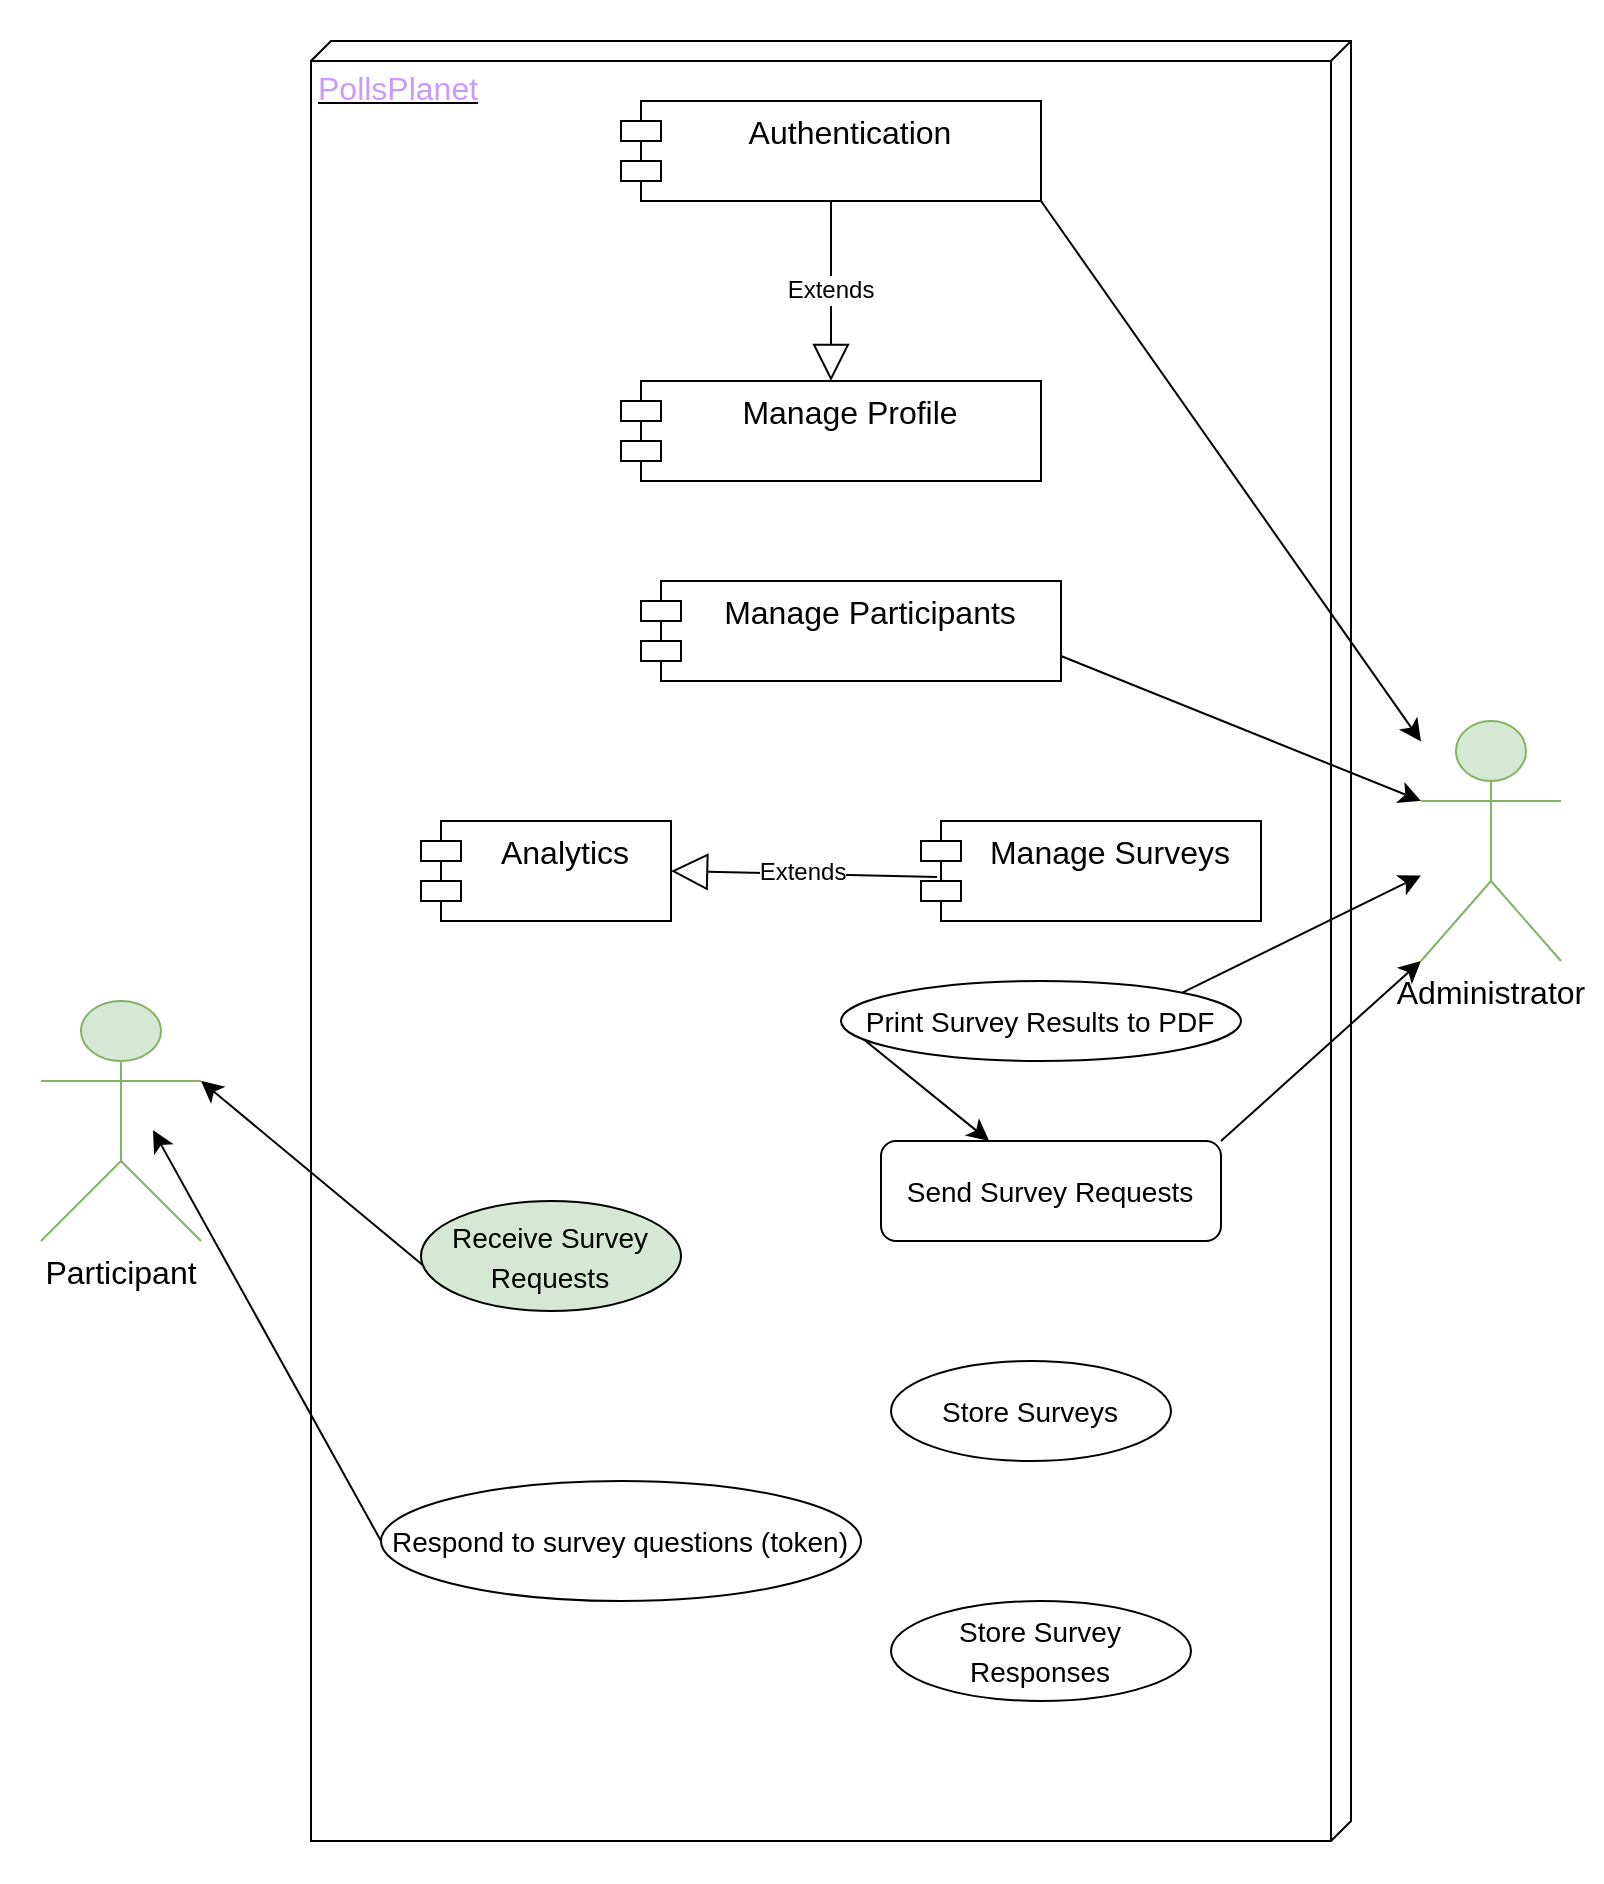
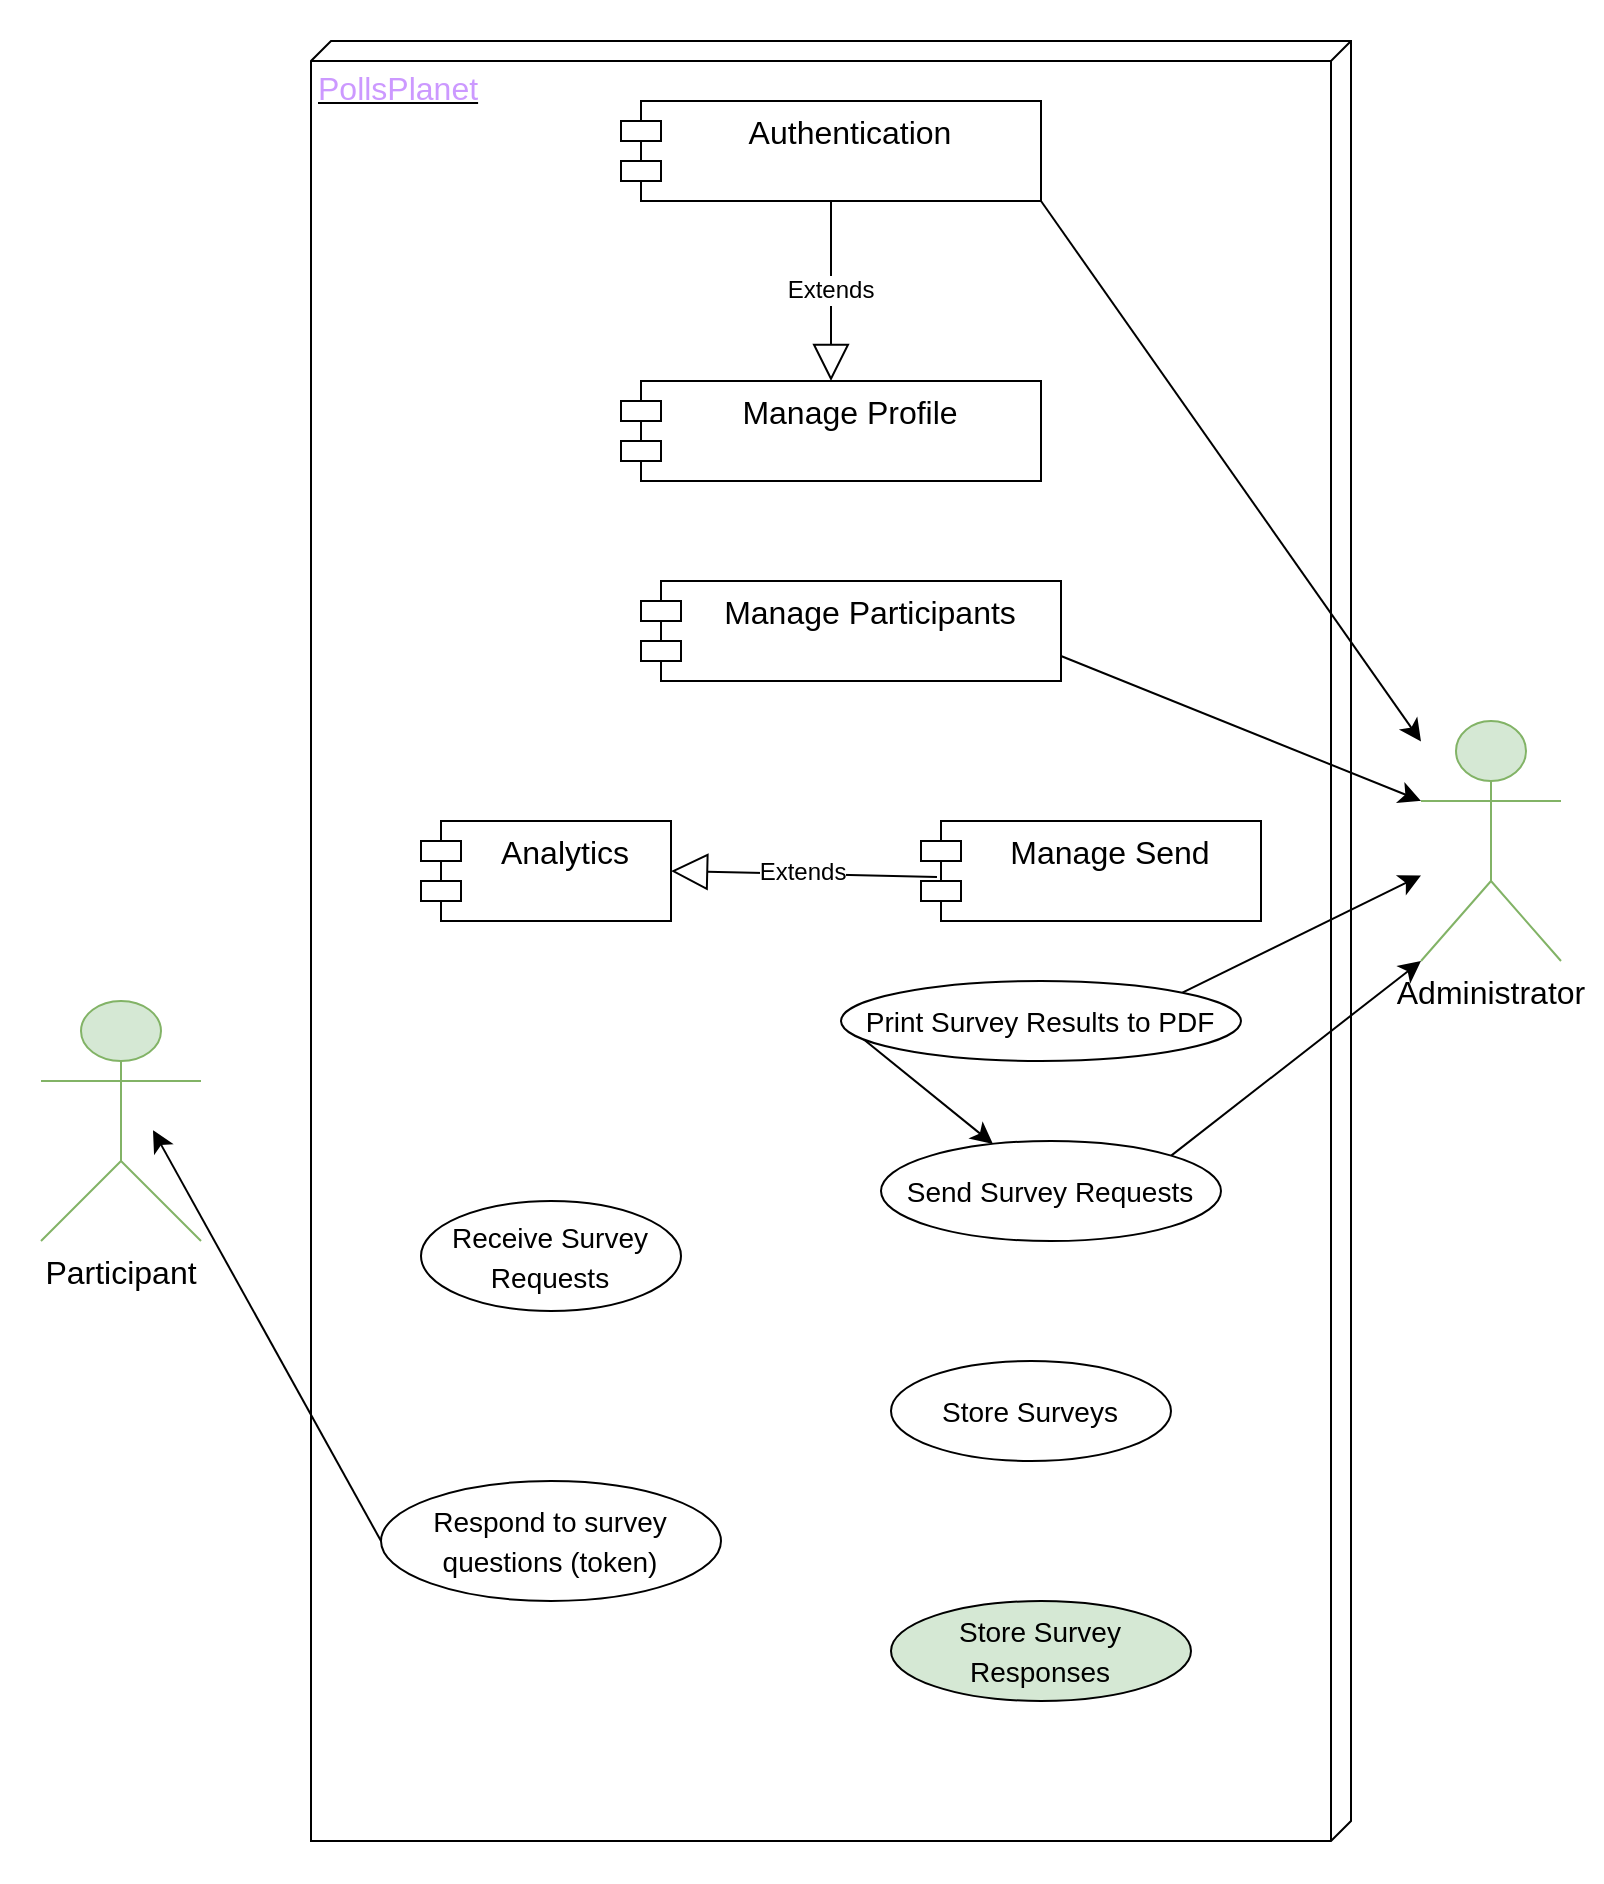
  <mxCell id="0" />
  <mxCell id="1" parent="0" />
  <mxCell id="2" value="Participant" style="shape=umlActor;verticalLabelPosition=bottom;verticalAlign=top;html=1;fontSize=16;fillColor=#d5e8d4;strokeColor=#82b366;" parent="1" vertex="1"><mxGeometry x="20" y="500" width="80" height="120" as="geometry" /></mxCell>
  <mxCell id="3" value="Administrator" style="shape=umlActor;verticalLabelPosition=bottom;verticalAlign=top;html=1;fontSize=16;fillColor=#d5e8d4;strokeColor=#82b366;" parent="1" vertex="1"><mxGeometry x="710" y="360" width="70" height="120" as="geometry" /></mxCell>
  <mxCell id="4" value="&lt;font color=&quot;#cc99ff&quot;&gt;PollsPlanet&lt;/font&gt;" style="verticalAlign=top;align=left;spacingTop=8;spacingLeft=2;spacingRight=12;shape=cube;size=10;direction=south;fontStyle=4;html=1;whiteSpace=wrap;fontSize=16;" vertex="1" parent="1"><mxGeometry x="155" y="20" width="520" height="900" as="geometry" /></mxCell>
  <mxCell id="5" style="edgeStyle=none;curved=1;rounded=0;orthogonalLoop=1;jettySize=auto;html=1;exitX=1;exitY=1;exitDx=0;exitDy=0;fontSize=12;startSize=8;endSize=8;" edge="1" parent="1" source="6" target="3"><mxGeometry relative="1" as="geometry" /></mxCell>
  <mxCell id="6" value="Authentication" style="shape=module;align=center;spacingLeft=20;align=center;verticalAlign=top;whiteSpace=wrap;html=1;fontSize=16;" vertex="1" parent="1"><mxGeometry x="310" y="50" width="210" height="50" as="geometry" /></mxCell>
  <mxCell id="7" value="Manage Profile" style="shape=module;align=center;spacingLeft=20;align=center;verticalAlign=top;whiteSpace=wrap;html=1;fontSize=16;" vertex="1" parent="1"><mxGeometry x="310" y="190" width="210" height="50" as="geometry" /></mxCell>
  <mxCell id="8" value="Analytics" style="shape=module;align=center;spacingLeft=20;align=center;verticalAlign=top;whiteSpace=wrap;html=1;fontSize=16;" vertex="1" parent="1"><mxGeometry x="210" y="410" width="125" height="50" as="geometry" /></mxCell>
  <mxCell id="9" value="Extends" style="endArrow=block;endSize=16;endFill=0;html=1;rounded=0;fontSize=12;curved=1;exitX=0.5;exitY=1;exitDx=0;exitDy=0;entryX=0.5;entryY=0;entryDx=0;entryDy=0;" edge="1" parent="1" source="6" target="7"><mxGeometry width="160" relative="1" as="geometry"><mxPoint x="330" y="510" as="sourcePoint" /><mxPoint x="490" y="510" as="targetPoint" /></mxGeometry></mxCell>
  <mxCell id="10" style="edgeStyle=none;curved=1;rounded=0;orthogonalLoop=1;jettySize=auto;html=1;exitX=1;exitY=0.75;exitDx=0;exitDy=0;entryX=0;entryY=0.333;entryDx=0;entryDy=0;entryPerimeter=0;fontSize=12;startSize=8;endSize=8;" edge="1" parent="1" source="11" target="3"><mxGeometry relative="1" as="geometry" /></mxCell>
  <mxCell id="11" value="Manage Participants" style="shape=module;align=center;spacingLeft=20;align=center;verticalAlign=top;whiteSpace=wrap;html=1;fontSize=16;" vertex="1" parent="1"><mxGeometry x="320" y="290" width="210" height="50" as="geometry" /></mxCell>
- <mxCell id="12" value="Manage Surveys" style="shape=module;align=center;spacingLeft=20;align=center;verticalAlign=top;whiteSpace=wrap;html=1;fontSize=16;" vertex="1" parent="1"><mxGeometry x="460" y="410" width="170" height="50" as="geometry" /></mxCell>
- <mxCell id="13" style="edgeStyle=none;curved=1;rounded=0;orthogonalLoop=1;jettySize=auto;html=1;exitX=0;exitY=1;exitDx=0;exitDy=0;entryX=1;entryY=0.333;entryDx=0;entryDy=0;entryPerimeter=0;fontSize=12;startSize=8;endSize=8;" edge="1" parent="1" source="14" target="2"><mxGeometry relative="1" as="geometry" /></mxCell>
- <mxCell id="14" value="&lt;font style=&quot;font-size: 14px;&quot;&gt;Receive Survey Requests&lt;/font&gt;" style="ellipse;whiteSpace=wrap;html=1;fontSize=16;fillColor=#d5e8d4;" parent="1" vertex="1"><mxGeometry x="210" y="600" width="130" height="55" as="geometry" /></mxCell>
+ <mxCell id="12" value="Manage Send" style="shape=module;align=center;spacingLeft=20;align=center;verticalAlign=top;whiteSpace=wrap;html=1;fontSize=16;" vertex="1" parent="1"><mxGeometry x="460" y="410" width="170" height="50" as="geometry" /></mxCell>
+ <mxCell id="14" value="&lt;font style=&quot;font-size: 14px;&quot;&gt;Receive Survey Requests&lt;/font&gt;" style="ellipse;whiteSpace=wrap;html=1;fontSize=16;" parent="1" vertex="1"><mxGeometry x="210" y="600" width="130" height="55" as="geometry" /></mxCell>
  <mxCell id="15" style="edgeStyle=none;curved=1;rounded=0;orthogonalLoop=1;jettySize=auto;html=1;exitX=1;exitY=0;exitDx=0;exitDy=0;fontSize=12;startSize=8;endSize=8;entryX=0;entryY=1;entryDx=0;entryDy=0;entryPerimeter=0;" edge="1" parent="1" source="16" target="3"><mxGeometry relative="1" as="geometry"><mxPoint x="750" y="310" as="targetPoint" /></mxGeometry></mxCell>
- <mxCell id="16" value="&lt;font style=&quot;font-size: 14px;&quot;&gt;Send Survey Requests&lt;/font&gt;" style="whiteSpace=wrap;html=1;fontSize=16;rounded=1;" parent="1" vertex="1"><mxGeometry x="440" y="570" width="170" height="50" as="geometry" /></mxCell>
+ <mxCell id="16" value="&lt;font style=&quot;font-size: 14px;&quot;&gt;Send Survey Requests&lt;/font&gt;" style="ellipse;whiteSpace=wrap;html=1;fontSize=16;" parent="1" vertex="1"><mxGeometry x="440" y="570" width="170" height="50" as="geometry" /></mxCell>
  <mxCell id="17" style="edgeStyle=none;curved=1;rounded=0;orthogonalLoop=1;jettySize=auto;html=1;exitX=0;exitY=0.5;exitDx=0;exitDy=0;fontSize=12;startSize=8;endSize=8;" edge="1" parent="1" source="19" target="16"><mxGeometry relative="1" as="geometry" /></mxCell>
  <mxCell id="18" style="edgeStyle=none;curved=1;rounded=0;orthogonalLoop=1;jettySize=auto;html=1;exitX=1;exitY=0;exitDx=0;exitDy=0;fontSize=12;startSize=8;endSize=8;" edge="1" parent="1" source="19" target="3"><mxGeometry relative="1" as="geometry"><mxPoint x="760" y="360" as="targetPoint" /></mxGeometry></mxCell>
  <mxCell id="19" value="&lt;span style=&quot;font-size: 14px;&quot;&gt;Print Survey Results to PDF&lt;/span&gt;" style="ellipse;whiteSpace=wrap;html=1;fontSize=16;" parent="1" vertex="1"><mxGeometry x="420" y="490" width="200" height="40" as="geometry" /></mxCell>
  <mxCell id="20" style="edgeStyle=none;curved=1;rounded=0;orthogonalLoop=1;jettySize=auto;html=1;exitX=0;exitY=0.5;exitDx=0;exitDy=0;fontSize=12;startSize=8;endSize=8;entryX=0.7;entryY=0.538;entryDx=0;entryDy=0;entryPerimeter=0;" edge="1" parent="1" source="21" target="2"><mxGeometry relative="1" as="geometry"><mxPoint x="90" y="720" as="targetPoint" /></mxGeometry></mxCell>
- <mxCell id="21" value="&lt;font style=&quot;font-size: 14px;&quot;&gt;Respond to survey questions (token)&lt;/font&gt;" style="ellipse;whiteSpace=wrap;html=1;fontSize=16;" parent="1" vertex="1"><mxGeometry x="190" y="740" width="240" height="60" as="geometry" /></mxCell>
- <mxCell id="22" value="&lt;span style=&quot;font-size: 14px;&quot;&gt;Store Survey Responses&lt;/span&gt;" style="ellipse;whiteSpace=wrap;html=1;fontSize=16;" parent="1" vertex="1"><mxGeometry x="445" y="800" width="150" height="50" as="geometry" /></mxCell>
+ <mxCell id="21" value="&lt;font style=&quot;font-size: 14px;&quot;&gt;Respond to survey questions (token)&lt;/font&gt;" style="ellipse;whiteSpace=wrap;html=1;fontSize=16;" parent="1" vertex="1"><mxGeometry x="190" y="740" width="170" height="60" as="geometry" /></mxCell>
+ <mxCell id="22" value="&lt;span style=&quot;font-size: 14px;&quot;&gt;Store Survey Responses&lt;/span&gt;" style="ellipse;whiteSpace=wrap;html=1;fontSize=16;fillColor=#d5e8d4;" parent="1" vertex="1"><mxGeometry x="445" y="800" width="150" height="50" as="geometry" /></mxCell>
  <mxCell id="23" value="&lt;font style=&quot;font-size: 14px;&quot;&gt;Store Surveys&lt;/font&gt;" style="ellipse;whiteSpace=wrap;html=1;fontSize=16;" parent="1" vertex="1"><mxGeometry x="445" y="680" width="140" height="50" as="geometry" /></mxCell>
  <mxCell id="24" value="Extends" style="endArrow=block;endSize=16;endFill=0;html=1;rounded=0;fontSize=12;curved=1;exitX=0.047;exitY=0.56;exitDx=0;exitDy=0;entryX=1;entryY=0.5;entryDx=0;entryDy=0;exitPerimeter=0;" parent="1" source="12" target="8" edge="1"><mxGeometry width="160" relative="1" as="geometry"><mxPoint x="680" y="135" as="sourcePoint" /><mxPoint x="820" y="220" as="targetPoint" /><mxPoint as="offset" /></mxGeometry></mxCell>
